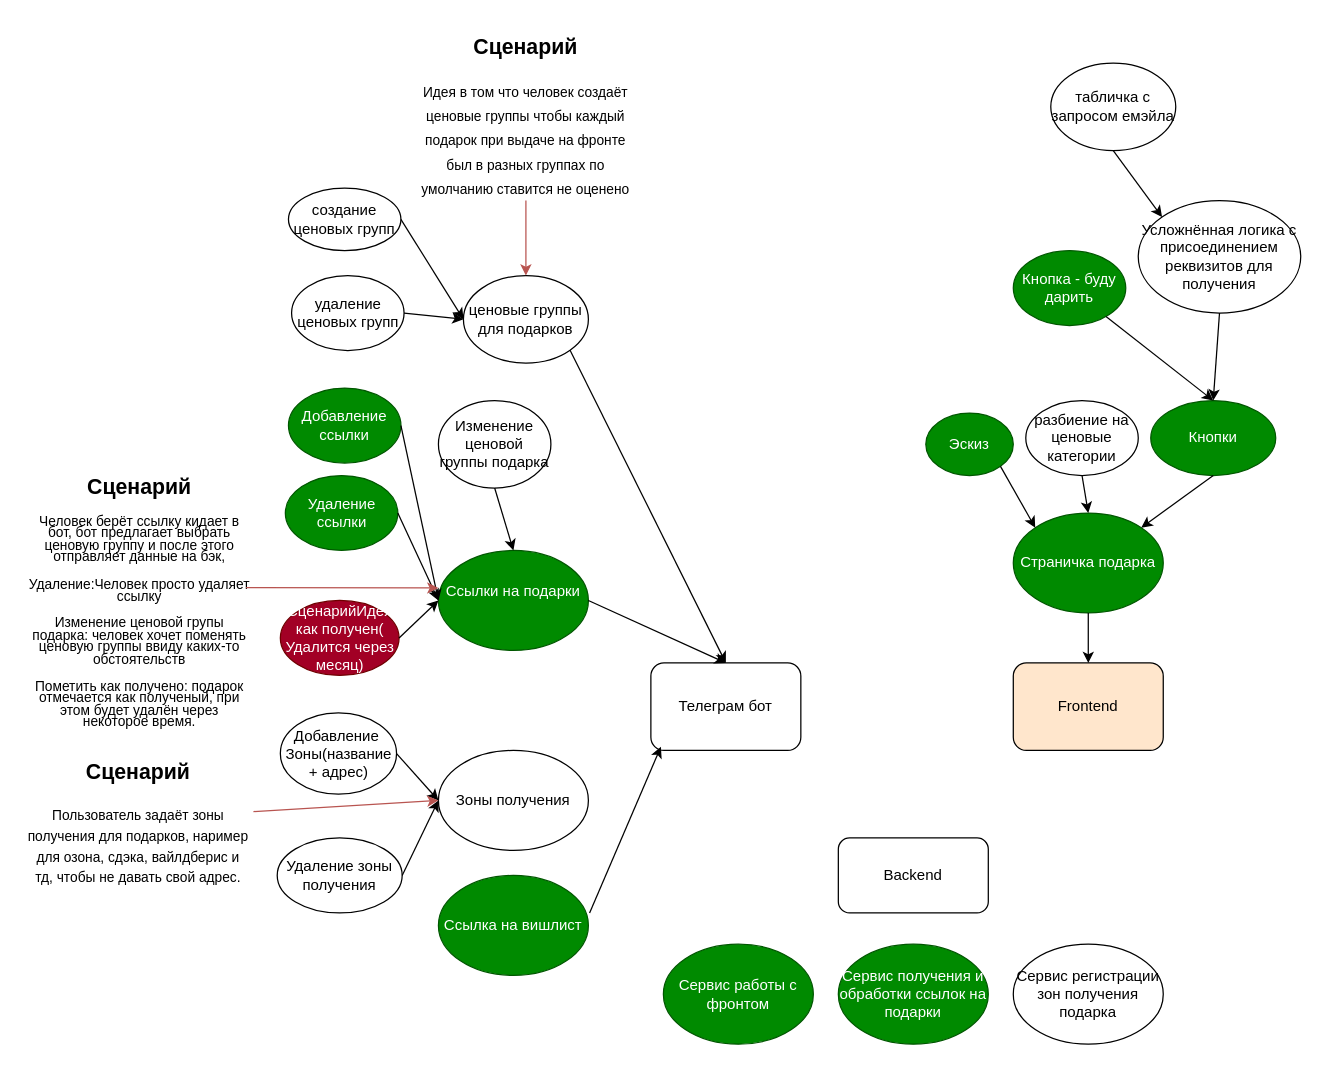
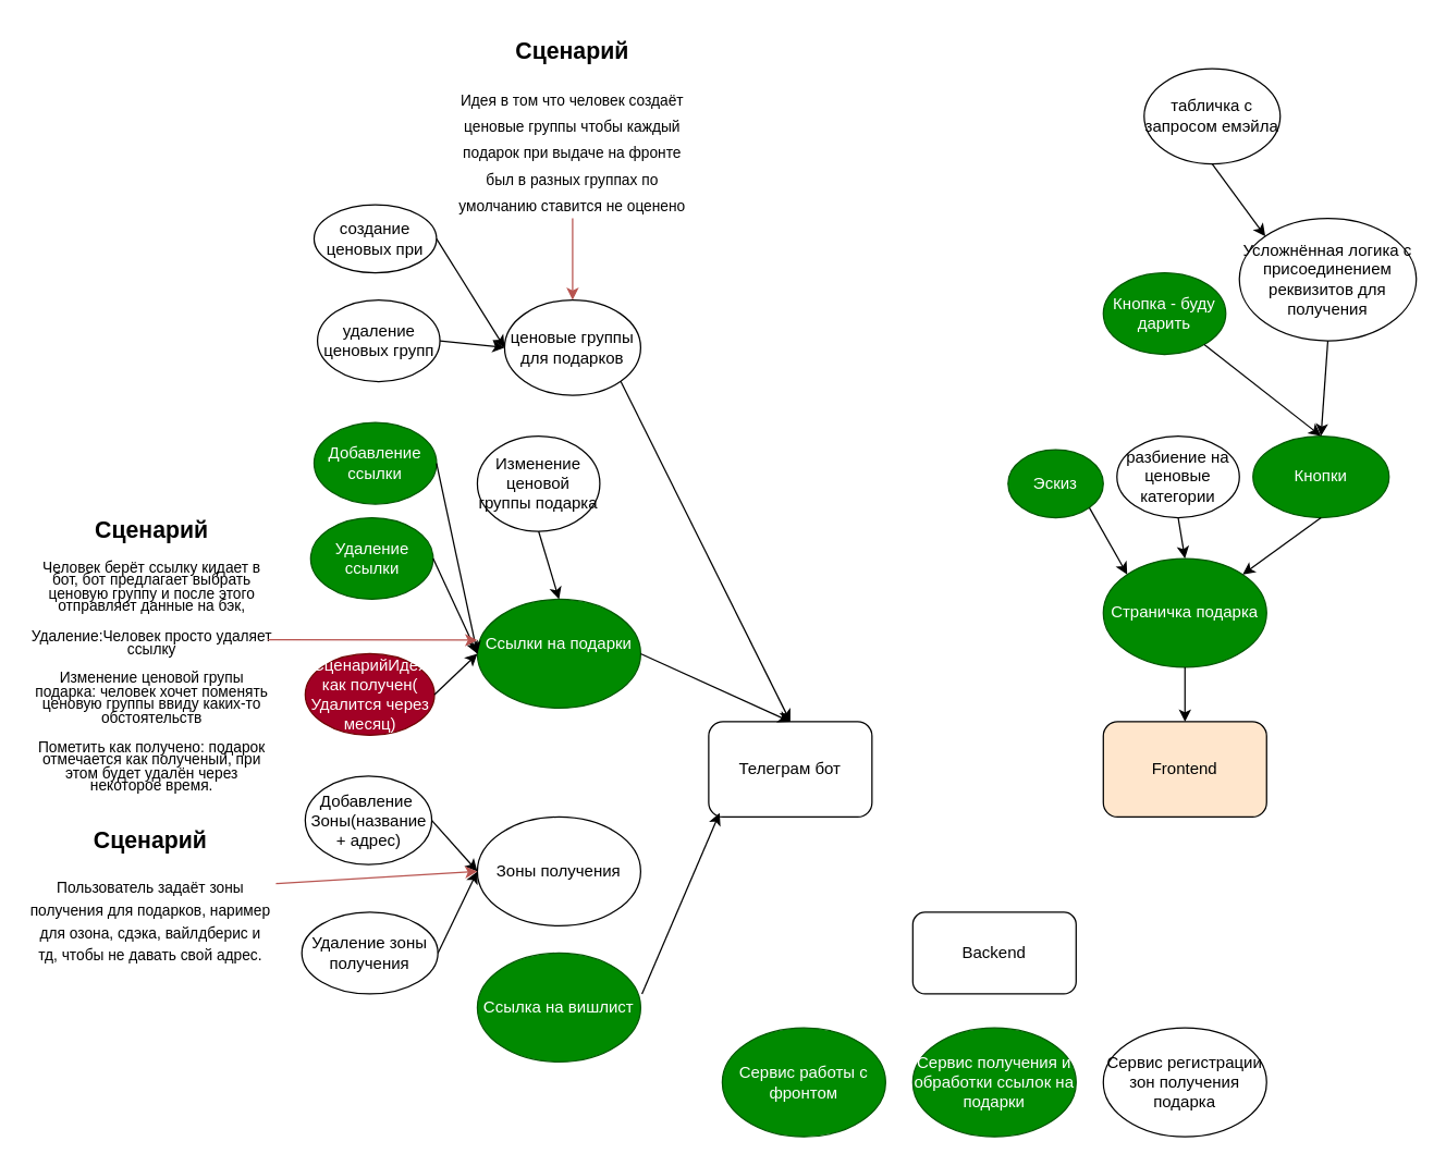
  <mxCell id="0" />
  <mxCell id="1" parent="0" />
  <mxCell id="2" value="Телеграм бот" style="rounded=1;whiteSpace=wrap;html=1;" parent="1" vertex="1"><mxGeometry x="520" y="530" width="120" height="70" as="geometry" /></mxCell>
  <mxCell id="3" value="Frontend" style="rounded=1;whiteSpace=wrap;html=1;fillColor=#ffe6cc;" vertex="1" parent="1"><mxGeometry x="810" y="530" width="120" height="70" as="geometry" /></mxCell>
  <mxCell id="4" value="Backend" style="rounded=1;whiteSpace=wrap;html=1;" vertex="1" parent="1"><mxGeometry x="670" y="670" width="120" height="60" as="geometry" /></mxCell>
  <mxCell id="5" value="Сервис получения и обработки ссылок на подарки" style="ellipse;whiteSpace=wrap;html=1;fillColor=#008a00;fontColor=#ffffff;strokeColor=#005700;" vertex="1" parent="1"><mxGeometry x="670" y="755" width="120" height="80" as="geometry" /></mxCell>
  <mxCell id="6" value="Сервис регистрации зон получения подарка" style="ellipse;whiteSpace=wrap;html=1;" vertex="1" parent="1"><mxGeometry x="810" y="755" width="120" height="80" as="geometry" /></mxCell>
  <mxCell id="7" value="Сервис работы с фронтом" style="ellipse;whiteSpace=wrap;html=1;fillColor=#008a00;fontColor=#ffffff;strokeColor=#005700;" vertex="1" parent="1"><mxGeometry x="530" y="755" width="120" height="80" as="geometry" /></mxCell>
  <mxCell id="8" value="Ссылки на подарки&lt;div&gt;&lt;br&gt;&lt;/div&gt;" style="ellipse;whiteSpace=wrap;html=1;fillColor=#008a00;fontColor=#ffffff;strokeColor=#005700;" vertex="1" parent="1"><mxGeometry x="350" y="440" width="120" height="80" as="geometry" /></mxCell>
  <mxCell id="9" value="Зоны получения" style="ellipse;whiteSpace=wrap;html=1;" vertex="1" parent="1"><mxGeometry x="350" y="600" width="120" height="80" as="geometry" /></mxCell>
  <mxCell id="10" value="Ссылка на вишлист" style="ellipse;whiteSpace=wrap;html=1;fillColor=#008a00;fontColor=#ffffff;strokeColor=#005700;" vertex="1" parent="1"><mxGeometry x="350" y="700" width="120" height="80" as="geometry" /></mxCell>
  <mxCell id="11" value="Добавление ссылки" style="ellipse;whiteSpace=wrap;html=1;fillColor=#008a00;fontColor=#ffffff;strokeColor=#005700;" vertex="1" parent="1"><mxGeometry x="230" y="310" width="90" height="60" as="geometry" /></mxCell>
  <mxCell id="12" value="Удаление ссылки" style="ellipse;whiteSpace=wrap;html=1;fillColor=#008a00;fontColor=#ffffff;strokeColor=#005700;" vertex="1" parent="1"><mxGeometry x="227.5" y="380" width="90" height="60" as="geometry" /></mxCell>
  <mxCell id="13" value="СценарийИдея как получен( Удалится через месяц)" style="ellipse;whiteSpace=wrap;html=1;fillColor=#a20025;fontColor=#ffffff;strokeColor=#6F0000;" vertex="1" parent="1"><mxGeometry x="223.5" y="480" width="95" height="60" as="geometry" /></mxCell>
  <mxCell id="14" value="Добавление&amp;nbsp; Зоны(название + адрес&lt;span style=&quot;background-color: transparent; color: light-dark(rgb(0, 0, 0), rgb(255, 255, 255));&quot;&gt;)&lt;/span&gt;" style="ellipse;whiteSpace=wrap;html=1;" vertex="1" parent="1"><mxGeometry x="223.5" y="570" width="93" height="65" as="geometry" /></mxCell>
  <mxCell id="15" value="Удаление зоны получения" style="ellipse;whiteSpace=wrap;html=1;" vertex="1" parent="1"><mxGeometry x="221" y="670" width="100" height="60" as="geometry" /></mxCell>
  <mxCell id="16" value="" style="endArrow=classic;html=1;rounded=0;exitX=1;exitY=0.5;exitDx=0;exitDy=0;" edge="1" parent="1" source="11"><mxGeometry width="50" height="50" relative="1" as="geometry"><mxPoint x="650" y="670" as="sourcePoint" /><mxPoint x="350" y="480" as="targetPoint" /></mxGeometry></mxCell>
  <mxCell id="17" value="" style="endArrow=classic;html=1;rounded=0;exitX=1;exitY=0.5;exitDx=0;exitDy=0;entryX=0;entryY=0.5;entryDx=0;entryDy=0;" edge="1" parent="1" source="12" target="8"><mxGeometry width="50" height="50" relative="1" as="geometry"><mxPoint x="650" y="670" as="sourcePoint" /><mxPoint x="540" y="400" as="targetPoint" /></mxGeometry></mxCell>
  <mxCell id="18" value="" style="endArrow=classic;html=1;rounded=0;exitX=1;exitY=0.5;exitDx=0;exitDy=0;entryX=0;entryY=0.5;entryDx=0;entryDy=0;" edge="1" parent="1" source="13" target="8"><mxGeometry width="50" height="50" relative="1" as="geometry"><mxPoint x="650" y="670" as="sourcePoint" /><mxPoint x="370" y="550" as="targetPoint" /></mxGeometry></mxCell>
  <mxCell id="19" value="" style="endArrow=classic;html=1;rounded=0;exitX=1;exitY=0.5;exitDx=0;exitDy=0;entryX=0;entryY=0.5;entryDx=0;entryDy=0;" edge="1" parent="1" source="14" target="9"><mxGeometry width="50" height="50" relative="1" as="geometry"><mxPoint x="650" y="670" as="sourcePoint" /><mxPoint x="700" y="620" as="targetPoint" /></mxGeometry></mxCell>
  <mxCell id="20" value="" style="endArrow=classic;html=1;rounded=0;exitX=1;exitY=0.5;exitDx=0;exitDy=0;entryX=0;entryY=0.5;entryDx=0;entryDy=0;" edge="1" parent="1" source="15" target="9"><mxGeometry width="50" height="50" relative="1" as="geometry"><mxPoint x="650" y="670" as="sourcePoint" /><mxPoint x="700" y="620" as="targetPoint" /></mxGeometry></mxCell>
  <mxCell id="21" value="ценовые группы для подарков" style="ellipse;whiteSpace=wrap;html=1;" vertex="1" parent="1"><mxGeometry x="370" y="220" width="100" height="70" as="geometry" /></mxCell>
- <mxCell id="22" value="создание ценовых групп" style="ellipse;whiteSpace=wrap;html=1;" vertex="1" parent="1"><mxGeometry x="230" y="150" width="90" height="50" as="geometry" /></mxCell>
+ <mxCell id="22" value="создание ценовых при" style="ellipse;whiteSpace=wrap;html=1;" vertex="1" parent="1"><mxGeometry x="230" y="150" width="90" height="50" as="geometry" /></mxCell>
  <mxCell id="23" value="удаление ценовых групп" style="ellipse;whiteSpace=wrap;html=1;" vertex="1" parent="1"><mxGeometry x="232.5" y="220" width="90" height="60" as="geometry" /></mxCell>
  <mxCell id="24" value="" style="endArrow=classic;html=1;rounded=0;exitX=1;exitY=0.5;exitDx=0;exitDy=0;entryX=0;entryY=0.5;entryDx=0;entryDy=0;" edge="1" parent="1" source="22" target="21"><mxGeometry width="50" height="50" relative="1" as="geometry"><mxPoint x="670" y="350" as="sourcePoint" /><mxPoint x="720" y="300" as="targetPoint" /></mxGeometry></mxCell>
  <mxCell id="25" value="" style="endArrow=classic;html=1;rounded=0;exitX=1;exitY=0.5;exitDx=0;exitDy=0;entryX=0;entryY=0.5;entryDx=0;entryDy=0;" edge="1" parent="1" source="23" target="21"><mxGeometry width="50" height="50" relative="1" as="geometry"><mxPoint x="670" y="350" as="sourcePoint" /><mxPoint x="720" y="300" as="targetPoint" /></mxGeometry></mxCell>
  <mxCell id="26" value="&lt;h1 style=&quot;margin-top: 0px; line-height: 70%;&quot;&gt;&lt;font style=&quot;font-size: 17px; line-height: 70%;&quot;&gt;Сценарий&lt;/font&gt;&lt;/h1&gt;&lt;h1 style=&quot;margin-top: 0px; line-height: 80%;&quot;&gt;&lt;span style=&quot;background-color: transparent; color: light-dark(rgb(0, 0, 0), rgb(255, 255, 255)); font-weight: normal;&quot;&gt;&lt;font style=&quot;font-size: 11px; line-height: 80%;&quot;&gt;Идея в том что человек создаёт ценовые группы чтобы каждый подарок при выдаче на фронте был в разных группах по умолчанию ставится не оценено&lt;/font&gt;&lt;/span&gt;&lt;/h1&gt;&lt;p style=&quot;&quot;&gt;&lt;br&gt;&lt;/p&gt;" style="text;html=1;whiteSpace=wrap;overflow=hidden;rounded=0;align=center;" vertex="1" parent="1"><mxGeometry x="330" y="20" width="180" height="140" as="geometry" /></mxCell>
  <mxCell id="27" value="" style="endArrow=classic;html=1;rounded=0;exitX=0.5;exitY=1;exitDx=0;exitDy=0;entryX=0.5;entryY=0;entryDx=0;entryDy=0;fillColor=#f8cecc;strokeColor=#b85450;" edge="1" parent="1" source="26" target="21"><mxGeometry width="50" height="50" relative="1" as="geometry"><mxPoint x="670" y="280" as="sourcePoint" /><mxPoint x="720" y="230" as="targetPoint" /></mxGeometry></mxCell>
  <mxCell id="28" value="" style="endArrow=classic;html=1;rounded=0;exitX=1;exitY=1;exitDx=0;exitDy=0;entryX=0.5;entryY=0;entryDx=0;entryDy=0;" edge="1" parent="1" source="21" target="2"><mxGeometry width="50" height="50" relative="1" as="geometry"><mxPoint x="670" y="540" as="sourcePoint" /><mxPoint x="720" y="490" as="targetPoint" /></mxGeometry></mxCell>
  <mxCell id="29" value="" style="endArrow=classic;html=1;rounded=0;exitX=1;exitY=0.5;exitDx=0;exitDy=0;entryX=0.5;entryY=0;entryDx=0;entryDy=0;" edge="1" parent="1" source="8" target="2"><mxGeometry width="50" height="50" relative="1" as="geometry"><mxPoint x="670" y="540" as="sourcePoint" /><mxPoint x="720" y="490" as="targetPoint" /></mxGeometry></mxCell>
  <mxCell id="30" value="&lt;h1 style=&quot;text-align: center; margin-top: 0px; line-height: 80%;&quot;&gt;&lt;font style=&quot;font-size: 17px; line-height: 80%;&quot;&gt;Сценарий&lt;/font&gt;&lt;/h1&gt;&lt;p style=&quot;text-align: center; line-height: 80%;&quot;&gt;&lt;span style=&quot;font-size: 11px; line-height: 80%;&quot;&gt;Человек берёт ссылку кидает в бот, бот предлагает выбрать ценовую группу и после этого отправляет данные на бэк,&lt;/span&gt;&lt;/p&gt;&lt;p style=&quot;text-align: center; line-height: 80%;&quot;&gt;&lt;span style=&quot;font-size: 11px; line-height: 80%;&quot;&gt;Удаление:Человек просто удаляет ссылку&lt;/span&gt;&lt;/p&gt;&lt;p style=&quot;text-align: center; line-height: 80%;&quot;&gt;&lt;span style=&quot;font-size: 11px; line-height: 80%;&quot;&gt;Изменение ценовой групы подарка: человек хочет поменять ценовую группы ввиду каких-то обстоятельств&lt;/span&gt;&lt;/p&gt;&lt;p style=&quot;text-align: center; line-height: 80%;&quot;&gt;&lt;span style=&quot;font-size: 11px; line-height: 80%;&quot;&gt;&lt;font style=&quot;color: light-dark(rgb(0, 0, 0), rgb(255, 51, 153));&quot;&gt;Пометить как получено: подарок отмечается как полученый, при этом будет удалён через некоторое время.&lt;/font&gt;&lt;/span&gt;&lt;/p&gt;&lt;p style=&quot;text-align: center;&quot;&gt;&lt;span style=&quot;font-size: 11px;&quot;&gt;&lt;br&gt;&lt;/span&gt;&lt;/p&gt;" style="text;html=1;whiteSpace=wrap;overflow=hidden;rounded=0;" vertex="1" parent="1"><mxGeometry x="20" y="370" width="180" height="215" as="geometry" /></mxCell>
  <mxCell id="31" value="" style="endArrow=classic;html=1;rounded=0;exitX=0.978;exitY=0.464;exitDx=0;exitDy=0;exitPerimeter=0;fillColor=#f8cecc;strokeColor=#b85450;" edge="1" parent="1" source="30"><mxGeometry width="50" height="50" relative="1" as="geometry"><mxPoint x="670" y="540" as="sourcePoint" /><mxPoint x="350" y="470" as="targetPoint" /></mxGeometry></mxCell>
  <mxCell id="32" value="Изменение ценовой группы подарка" style="ellipse;whiteSpace=wrap;html=1;" vertex="1" parent="1"><mxGeometry x="350" y="320" width="90" height="70" as="geometry" /></mxCell>
  <mxCell id="33" value="" style="endArrow=classic;html=1;rounded=0;exitX=0.5;exitY=1;exitDx=0;exitDy=0;entryX=0.5;entryY=0;entryDx=0;entryDy=0;" edge="1" parent="1" source="32" target="8"><mxGeometry width="50" height="50" relative="1" as="geometry"><mxPoint x="670" y="540" as="sourcePoint" /><mxPoint x="720" y="490" as="targetPoint" /></mxGeometry></mxCell>
  <mxCell id="34" value="&lt;h1 style=&quot;margin-top: 0px; line-height: 70%;&quot;&gt;&lt;span style=&quot;background-color: transparent; color: light-dark(rgb(0, 0, 0), rgb(255, 255, 255)); font-size: 17px; line-height: 70%;&quot;&gt;Сценарий&lt;/span&gt;&lt;/h1&gt;&lt;h1 style=&quot;margin-top: 0px; line-height: 70%;&quot;&gt;&lt;span style=&quot;font-size: 11px; background-color: transparent; color: light-dark(rgb(0, 0, 0), rgb(255, 255, 255)); font-weight: normal; line-height: 70%;&quot;&gt;Пользователь задаёт зоны получения для подарков, наример для озона, сдэка, вайлдберис и тд, чтобы не давать свой адрес.&lt;/span&gt;&lt;/h1&gt;" style="text;html=1;whiteSpace=wrap;overflow=hidden;rounded=0;align=center;" vertex="1" parent="1"><mxGeometry x="20" y="600" width="180" height="120" as="geometry" /></mxCell>
  <mxCell id="35" value="" style="endArrow=classic;html=1;rounded=0;exitX=1.011;exitY=0.408;exitDx=0;exitDy=0;exitPerimeter=0;entryX=0;entryY=0.5;entryDx=0;entryDy=0;fillColor=#f8cecc;strokeColor=#b85450;" edge="1" parent="1" source="34" target="9"><mxGeometry width="50" height="50" relative="1" as="geometry"><mxPoint x="670" y="810" as="sourcePoint" /><mxPoint x="720" y="760" as="targetPoint" /></mxGeometry></mxCell>
  <mxCell id="36" value="Страничка подарка" style="ellipse;whiteSpace=wrap;html=1;fillColor=#008a00;fontColor=#ffffff;strokeColor=#005700;" vertex="1" parent="1"><mxGeometry x="810" y="410" width="120" height="80" as="geometry" /></mxCell>
  <mxCell id="37" value="Эскиз" style="ellipse;whiteSpace=wrap;html=1;fillColor=#008a00;fontColor=#ffffff;strokeColor=#005700;" vertex="1" parent="1"><mxGeometry x="740" y="330" width="70" height="50" as="geometry" /></mxCell>
  <mxCell id="38" value="разбиение на ценовые категории" style="ellipse;whiteSpace=wrap;html=1;" vertex="1" parent="1"><mxGeometry x="820" y="320" width="90" height="60" as="geometry" /></mxCell>
  <mxCell id="39" value="" style="endArrow=classic;html=1;rounded=0;exitX=1.008;exitY=0.375;exitDx=0;exitDy=0;exitPerimeter=0;entryX=0.067;entryY=0.957;entryDx=0;entryDy=0;entryPerimeter=0;" edge="1" parent="1" source="10" target="2"><mxGeometry width="50" height="50" relative="1" as="geometry"><mxPoint x="550" y="540" as="sourcePoint" /><mxPoint x="600" y="490" as="targetPoint" /></mxGeometry></mxCell>
  <mxCell id="40" value="Кнопки" style="ellipse;whiteSpace=wrap;html=1;fillColor=#008a00;fontColor=#ffffff;strokeColor=#005700;" vertex="1" parent="1"><mxGeometry x="920" y="320" width="100" height="60" as="geometry" /></mxCell>
  <mxCell id="41" value="Кнопка - буду дарить" style="ellipse;whiteSpace=wrap;html=1;fillColor=#008a00;fontColor=#ffffff;strokeColor=#005700;" vertex="1" parent="1"><mxGeometry x="810" y="200" width="90" height="60" as="geometry" /></mxCell>
  <mxCell id="42" value="" style="endArrow=classic;html=1;rounded=0;entryX=0.5;entryY=0;entryDx=0;entryDy=0;" edge="1" parent="1" source="41" target="40"><mxGeometry width="50" height="50" relative="1" as="geometry"><mxPoint x="550" y="540" as="sourcePoint" /><mxPoint x="600" y="490" as="targetPoint" /></mxGeometry></mxCell>
  <mxCell id="43" value="" style="endArrow=classic;html=1;rounded=0;exitX=0.5;exitY=1;exitDx=0;exitDy=0;entryX=1;entryY=0;entryDx=0;entryDy=0;" edge="1" parent="1" source="40" target="36"><mxGeometry width="50" height="50" relative="1" as="geometry"><mxPoint x="970" y="460" as="sourcePoint" /><mxPoint x="1020" y="410" as="targetPoint" /></mxGeometry></mxCell>
  <mxCell id="44" value="" style="endArrow=classic;html=1;rounded=0;entryX=0;entryY=0;entryDx=0;entryDy=0;exitX=1;exitY=1;exitDx=0;exitDy=0;" edge="1" parent="1" source="37" target="36"><mxGeometry width="50" height="50" relative="1" as="geometry"><mxPoint x="550" y="540" as="sourcePoint" /><mxPoint x="600" y="490" as="targetPoint" /></mxGeometry></mxCell>
  <mxCell id="45" value="" style="endArrow=classic;html=1;rounded=0;entryX=0.5;entryY=0;entryDx=0;entryDy=0;exitX=0.5;exitY=1;exitDx=0;exitDy=0;" edge="1" parent="1" source="36" target="3"><mxGeometry width="50" height="50" relative="1" as="geometry"><mxPoint x="550" y="540" as="sourcePoint" /><mxPoint x="600" y="490" as="targetPoint" /></mxGeometry></mxCell>
  <mxCell id="46" value="" style="endArrow=classic;html=1;rounded=0;entryX=0.5;entryY=0;entryDx=0;entryDy=0;exitX=0.5;exitY=1;exitDx=0;exitDy=0;" edge="1" parent="1" source="38" target="36"><mxGeometry width="50" height="50" relative="1" as="geometry"><mxPoint x="550" y="540" as="sourcePoint" /><mxPoint x="600" y="490" as="targetPoint" /></mxGeometry></mxCell>
  <mxCell id="47" value="Усложнённая логика с присоединением реквизитов для получения" style="ellipse;whiteSpace=wrap;html=1;" vertex="1" parent="1"><mxGeometry x="910" y="160" width="130" height="90" as="geometry" /></mxCell>
  <mxCell id="48" value="" style="endArrow=classic;html=1;rounded=0;exitX=0.5;exitY=1;exitDx=0;exitDy=0;entryX=0.5;entryY=0;entryDx=0;entryDy=0;" edge="1" parent="1" source="47" target="40"><mxGeometry width="50" height="50" relative="1" as="geometry"><mxPoint x="550" y="280" as="sourcePoint" /><mxPoint x="600" y="230" as="targetPoint" /></mxGeometry></mxCell>
  <mxCell id="49" value="табличка с запросом емэйла" style="ellipse;whiteSpace=wrap;html=1;" vertex="1" parent="1"><mxGeometry x="840" y="50" width="100" height="70" as="geometry" /></mxCell>
  <mxCell id="50" value="" style="endArrow=classic;html=1;rounded=0;exitX=0.5;exitY=1;exitDx=0;exitDy=0;entryX=0;entryY=0;entryDx=0;entryDy=0;" edge="1" parent="1" source="49" target="47"><mxGeometry width="50" height="50" relative="1" as="geometry"><mxPoint x="550" y="280" as="sourcePoint" /><mxPoint x="600" y="230" as="targetPoint" /></mxGeometry></mxCell>
